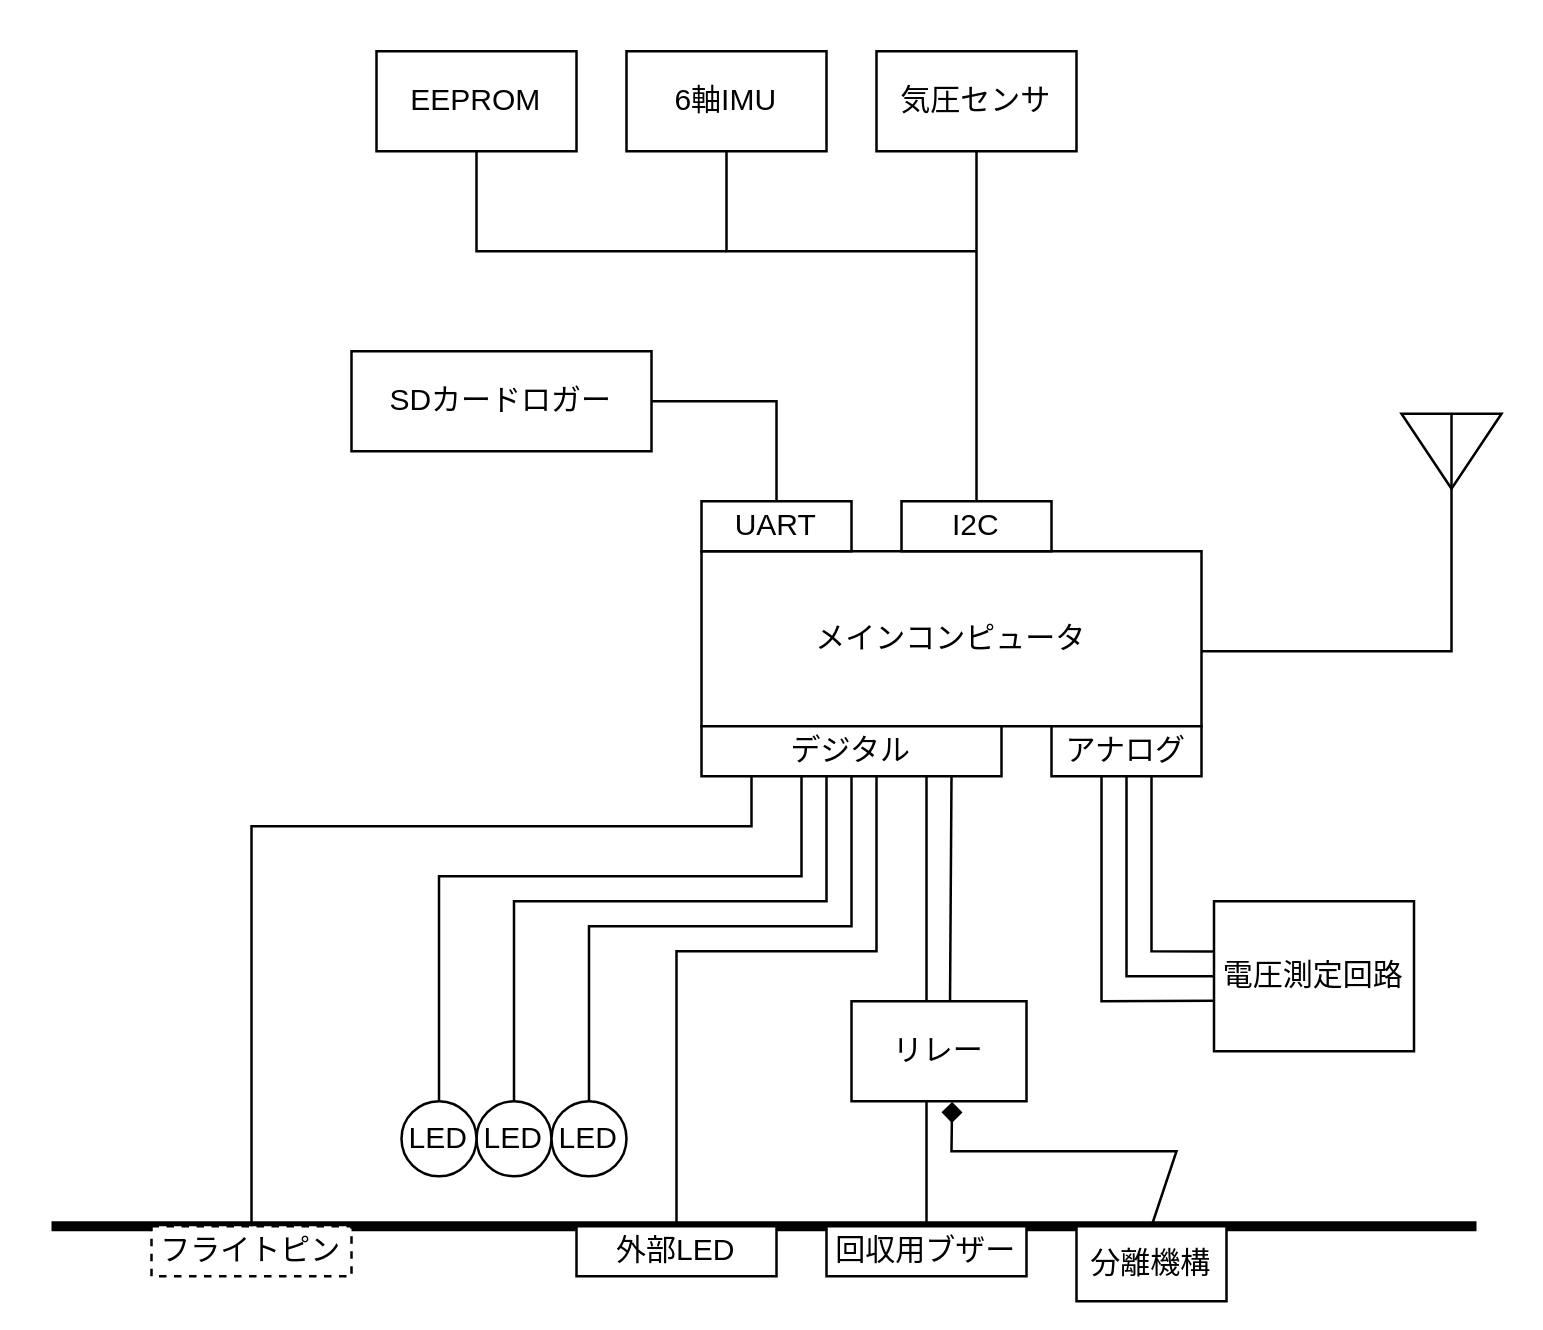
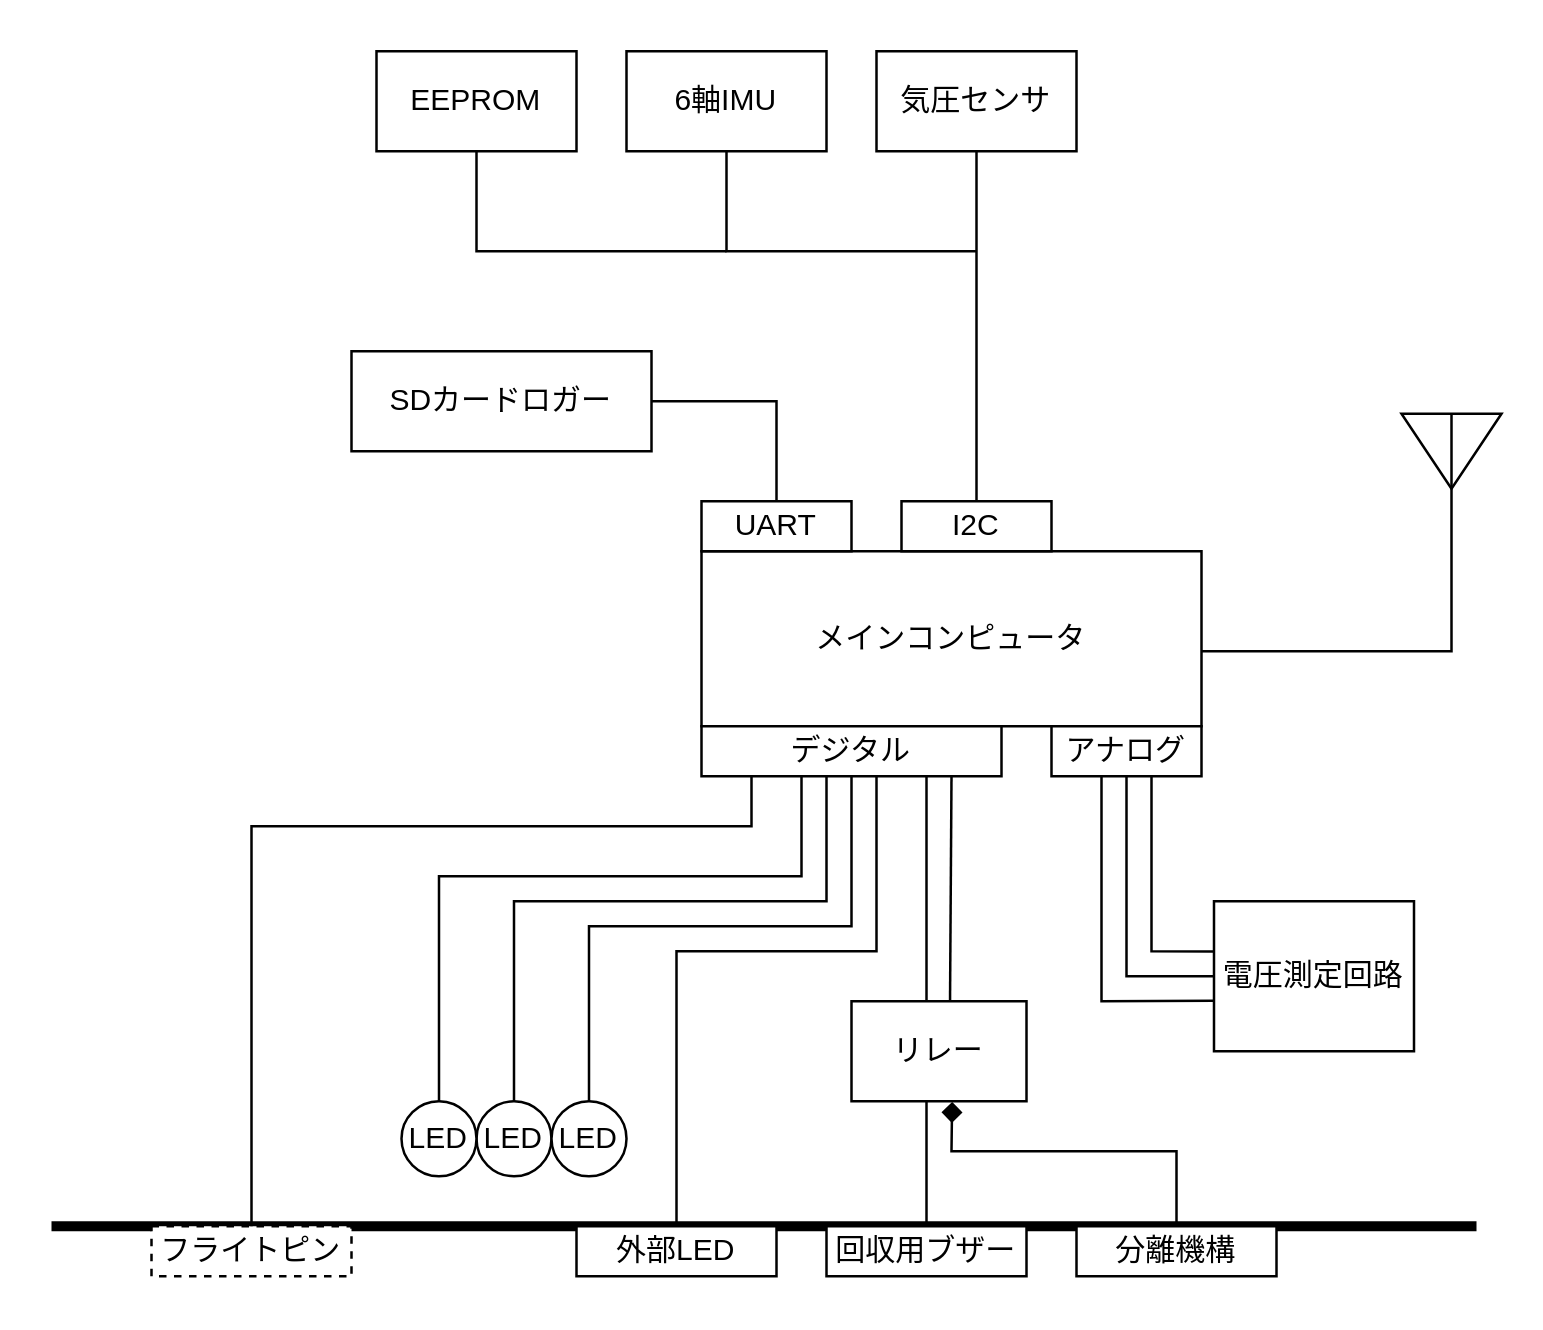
  <mxCell id="0" />
  <mxCell id="1" parent="0" />
  <mxCell id="2" value="メインコンピュータ" style="rounded=0;whiteSpace=wrap;html=1;" vertex="1" parent="1"><mxGeometry x="280" y="220" width="200" height="70" as="geometry" /></mxCell>
  <mxCell id="3" value="" style="triangle;whiteSpace=wrap;html=1;rotation=90;" vertex="1" parent="1"><mxGeometry x="565" y="160" width="30" height="40" as="geometry" /></mxCell>
  <mxCell id="4" value="" style="endArrow=none;html=1;rounded=0;entryX=0;entryY=0.5;entryDx=0;entryDy=0;" edge="1" parent="1" target="3"><mxGeometry width="50" height="50" relative="1" as="geometry"><mxPoint x="480" y="260" as="sourcePoint" /><mxPoint x="580" y="200" as="targetPoint" /><Array as="points"><mxPoint x="580" y="260" /></Array></mxGeometry></mxCell>
  <mxCell id="5" value="デジタル" style="rounded=0;whiteSpace=wrap;html=1;" vertex="1" parent="1"><mxGeometry x="280" y="290" width="120" height="20" as="geometry" /></mxCell>
  <mxCell id="6" value="" style="endArrow=none;html=1;rounded=0;exitX=0.563;exitY=0.011;exitDx=0;exitDy=0;exitPerimeter=0;" edge="1" parent="1" source="10"><mxGeometry width="50" height="50" relative="1" as="geometry"><mxPoint x="400" y="360" as="sourcePoint" /><mxPoint x="380" y="310" as="targetPoint" /></mxGeometry></mxCell>
  <mxCell id="7" value="" style="endArrow=diamond;html=1;rounded=0;entryX=0.575;entryY=1.007;entryDx=0;entryDy=0;entryPerimeter=0;exitX=0.5;exitY=0;exitDx=0;exitDy=0;" edge="1" parent="1" source="9" target="10"><mxGeometry width="50" height="50" relative="1" as="geometry"><mxPoint x="400" y="490" as="sourcePoint" /><mxPoint x="400" y="450" as="targetPoint" /><Array as="points"><mxPoint x="470" y="460" /><mxPoint x="380" y="460" /></Array></mxGeometry></mxCell>
  <mxCell id="8" value="" style="endArrow=none;html=1;rounded=0;strokeWidth=4;" edge="1" parent="1"><mxGeometry width="50" height="50" relative="1" as="geometry"><mxPoint x="20" y="490" as="sourcePoint" /><mxPoint x="590" y="490" as="targetPoint" /></mxGeometry></mxCell>
- <mxCell id="9" value="分離機構" style="rounded=0;whiteSpace=wrap;html=1;" vertex="1" parent="1"><mxGeometry x="430" y="490" width="60" height="30" as="geometry" /></mxCell>
+ <mxCell id="9" value="分離機構" style="rounded=0;whiteSpace=wrap;html=1;" vertex="1" parent="1"><mxGeometry x="430" y="490" width="80" height="20" as="geometry" /></mxCell>
  <mxCell id="10" value="リレー" style="rounded=0;whiteSpace=wrap;html=1;" vertex="1" parent="1"><mxGeometry x="340" y="400" width="70" height="40" as="geometry" /></mxCell>
  <mxCell id="11" value="回収用ブザー" style="rounded=0;whiteSpace=wrap;html=1;" vertex="1" parent="1"><mxGeometry x="330" y="490" width="80" height="20" as="geometry" /></mxCell>
  <mxCell id="12" value="" style="endArrow=none;html=1;rounded=0;strokeWidth=1;" edge="1" parent="1"><mxGeometry width="50" height="50" relative="1" as="geometry"><mxPoint x="370" y="400" as="sourcePoint" /><mxPoint x="370" y="310" as="targetPoint" /></mxGeometry></mxCell>
  <mxCell id="13" value="LED" style="ellipse;whiteSpace=wrap;html=1;" vertex="1" parent="1"><mxGeometry x="190" y="440" width="30" height="30" as="geometry" /></mxCell>
  <mxCell id="14" value="LED" style="ellipse;whiteSpace=wrap;html=1;" vertex="1" parent="1"><mxGeometry x="160" y="440" width="30" height="30" as="geometry" /></mxCell>
  <mxCell id="15" value="LED" style="ellipse;whiteSpace=wrap;html=1;" vertex="1" parent="1"><mxGeometry x="220" y="440" width="30" height="30" as="geometry" /></mxCell>
  <mxCell id="16" value="外部LED" style="rounded=0;whiteSpace=wrap;html=1;" vertex="1" parent="1"><mxGeometry x="230" y="490" width="80" height="20" as="geometry" /></mxCell>
  <mxCell id="17" value="" style="endArrow=none;html=1;rounded=0;strokeWidth=1;exitX=0.5;exitY=0;exitDx=0;exitDy=0;" edge="1" parent="1" source="16"><mxGeometry width="50" height="50" relative="1" as="geometry"><mxPoint x="285" y="470" as="sourcePoint" /><mxPoint x="350" y="310" as="targetPoint" /><Array as="points"><mxPoint x="270" y="380" /><mxPoint x="350" y="380" /></Array></mxGeometry></mxCell>
  <mxCell id="18" value="" style="endArrow=none;html=1;rounded=0;strokeWidth=1;exitX=0.5;exitY=0;exitDx=0;exitDy=0;" edge="1" parent="1" source="15"><mxGeometry width="50" height="50" relative="1" as="geometry"><mxPoint x="290" y="350" as="sourcePoint" /><mxPoint x="340" y="310" as="targetPoint" /><Array as="points"><mxPoint x="235" y="370" /><mxPoint x="340" y="370" /></Array></mxGeometry></mxCell>
  <mxCell id="19" value="" style="endArrow=none;html=1;rounded=0;strokeWidth=1;exitX=0.5;exitY=0;exitDx=0;exitDy=0;" edge="1" parent="1" source="13"><mxGeometry width="50" height="50" relative="1" as="geometry"><mxPoint x="280" y="350" as="sourcePoint" /><mxPoint x="330" y="310" as="targetPoint" /><Array as="points"><mxPoint x="205" y="360" /><mxPoint x="330" y="360" /></Array></mxGeometry></mxCell>
  <mxCell id="20" value="" style="endArrow=none;html=1;rounded=0;strokeWidth=1;" edge="1" parent="1"><mxGeometry width="50" height="50" relative="1" as="geometry"><mxPoint x="370" y="490" as="sourcePoint" /><mxPoint x="370" y="440" as="targetPoint" /></mxGeometry></mxCell>
  <mxCell id="21" value="" style="endArrow=none;html=1;rounded=0;strokeWidth=1;exitX=0.5;exitY=0;exitDx=0;exitDy=0;" edge="1" parent="1" source="14"><mxGeometry width="50" height="50" relative="1" as="geometry"><mxPoint x="270" y="350" as="sourcePoint" /><mxPoint x="320" y="310" as="targetPoint" /><Array as="points"><mxPoint x="175" y="350" /><mxPoint x="320" y="350" /></Array></mxGeometry></mxCell>
  <mxCell id="22" value="電圧測定回路" style="rounded=0;whiteSpace=wrap;html=1;" vertex="1" parent="1"><mxGeometry x="485" y="360" width="80" height="60" as="geometry" /></mxCell>
  <mxCell id="23" value="フライトピン" style="rounded=0;whiteSpace=wrap;html=1;dashed=1;" vertex="1" parent="1"><mxGeometry x="60" y="490" width="80" height="20" as="geometry" /></mxCell>
  <mxCell id="24" value="" style="endArrow=none;html=1;rounded=0;strokeWidth=1;exitX=0.5;exitY=0;exitDx=0;exitDy=0;" edge="1" parent="1" source="23"><mxGeometry width="50" height="50" relative="1" as="geometry"><mxPoint x="250" y="350" as="sourcePoint" /><mxPoint x="300" y="310" as="targetPoint" /><Array as="points"><mxPoint x="100" y="330" /><mxPoint x="300" y="330" /></Array></mxGeometry></mxCell>
  <mxCell id="25" value="アナログ" style="rounded=0;whiteSpace=wrap;html=1;" vertex="1" parent="1"><mxGeometry x="420" y="290" width="60" height="20" as="geometry" /></mxCell>
  <mxCell id="26" value="" style="endArrow=none;html=1;rounded=0;strokeWidth=1;exitX=-0.001;exitY=0.664;exitDx=0;exitDy=0;exitPerimeter=0;" edge="1" parent="1" source="22"><mxGeometry width="50" height="50" relative="1" as="geometry"><mxPoint x="440" y="350" as="sourcePoint" /><mxPoint x="440" y="310" as="targetPoint" /><Array as="points"><mxPoint x="440" y="400" /></Array></mxGeometry></mxCell>
  <mxCell id="27" value="" style="endArrow=none;html=1;rounded=0;strokeWidth=1;exitX=0;exitY=0.5;exitDx=0;exitDy=0;" edge="1" parent="1" source="22"><mxGeometry width="50" height="50" relative="1" as="geometry"><mxPoint x="450" y="350" as="sourcePoint" /><mxPoint x="450" y="310" as="targetPoint" /><Array as="points"><mxPoint x="450" y="390" /></Array></mxGeometry></mxCell>
  <mxCell id="28" value="" style="endArrow=none;html=1;rounded=0;strokeWidth=1;exitX=-0.001;exitY=0.335;exitDx=0;exitDy=0;exitPerimeter=0;" edge="1" parent="1" source="22"><mxGeometry width="50" height="50" relative="1" as="geometry"><mxPoint x="460" y="350" as="sourcePoint" /><mxPoint x="460" y="310" as="targetPoint" /><Array as="points"><mxPoint x="460" y="380" /></Array></mxGeometry></mxCell>
  <mxCell id="29" value="UART" style="rounded=0;whiteSpace=wrap;html=1;" vertex="1" parent="1"><mxGeometry x="280" y="200" width="60" height="20" as="geometry" /></mxCell>
  <mxCell id="30" value="SDカードロガー" style="rounded=0;whiteSpace=wrap;html=1;" vertex="1" parent="1"><mxGeometry x="140" y="140" width="120" height="40" as="geometry" /></mxCell>
  <mxCell id="31" value="" style="endArrow=none;html=1;rounded=0;strokeWidth=1;entryX=0.5;entryY=0;entryDx=0;entryDy=0;" edge="1" parent="1" target="29"><mxGeometry width="50" height="50" relative="1" as="geometry"><mxPoint x="260" y="160" as="sourcePoint" /><mxPoint x="310" y="110" as="targetPoint" /><Array as="points"><mxPoint x="310" y="160" /></Array></mxGeometry></mxCell>
  <mxCell id="32" value="6軸IMU" style="rounded=0;whiteSpace=wrap;html=1;" vertex="1" parent="1"><mxGeometry x="250" y="20" width="80" height="40" as="geometry" /></mxCell>
  <mxCell id="33" value="気圧センサ" style="rounded=0;whiteSpace=wrap;html=1;" vertex="1" parent="1"><mxGeometry x="350" y="20" width="80" height="40" as="geometry" /></mxCell>
  <mxCell id="34" value="EEPROM" style="rounded=0;whiteSpace=wrap;html=1;" vertex="1" parent="1"><mxGeometry x="150" y="20" width="80" height="40" as="geometry" /></mxCell>
  <mxCell id="35" value="I2C" style="rounded=0;whiteSpace=wrap;html=1;" vertex="1" parent="1"><mxGeometry x="360" y="200" width="60" height="20" as="geometry" /></mxCell>
  <mxCell id="36" value="" style="endArrow=none;html=1;rounded=0;strokeWidth=1;exitX=0.5;exitY=0;exitDx=0;exitDy=0;" edge="1" parent="1" source="35"><mxGeometry width="50" height="50" relative="1" as="geometry"><mxPoint x="340" y="110" as="sourcePoint" /><mxPoint x="390" y="60" as="targetPoint" /></mxGeometry></mxCell>
  <mxCell id="37" value="" style="endArrow=none;html=1;rounded=0;strokeWidth=1;" edge="1" parent="1"><mxGeometry width="50" height="50" relative="1" as="geometry"><mxPoint x="390" y="100" as="sourcePoint" /><mxPoint x="290" y="60" as="targetPoint" /><Array as="points"><mxPoint x="290" y="100" /></Array></mxGeometry></mxCell>
  <mxCell id="38" value="" style="endArrow=none;html=1;rounded=0;strokeWidth=1;" edge="1" parent="1"><mxGeometry width="50" height="50" relative="1" as="geometry"><mxPoint x="290" y="100" as="sourcePoint" /><mxPoint x="190" y="60" as="targetPoint" /><Array as="points"><mxPoint x="190" y="100" /></Array></mxGeometry></mxCell>
